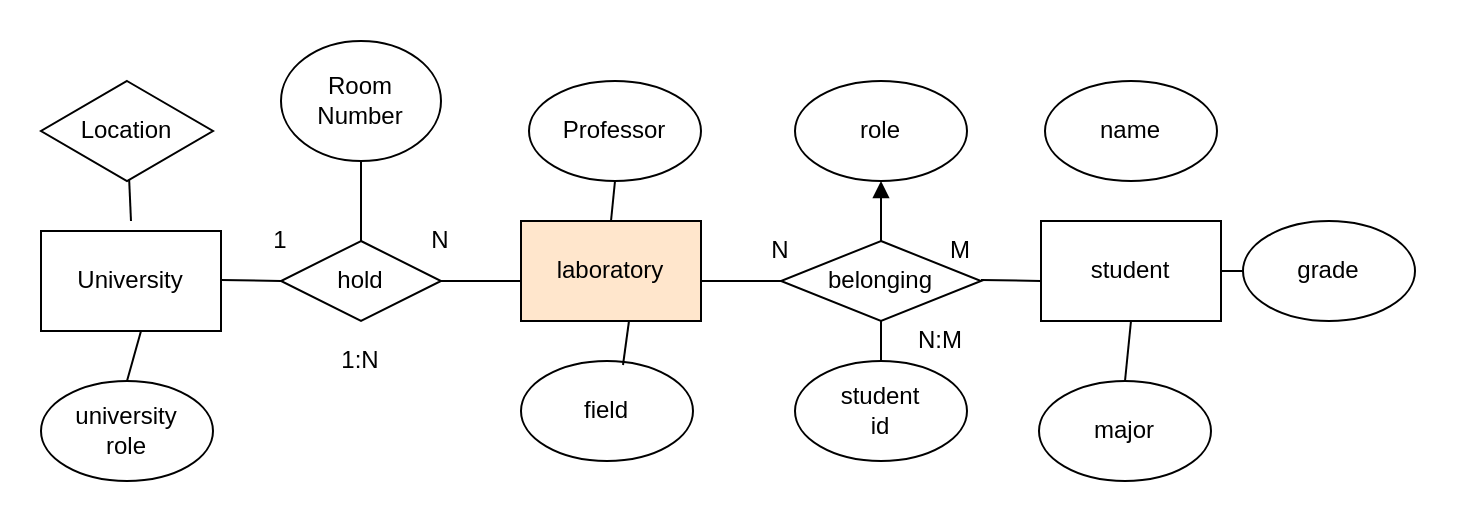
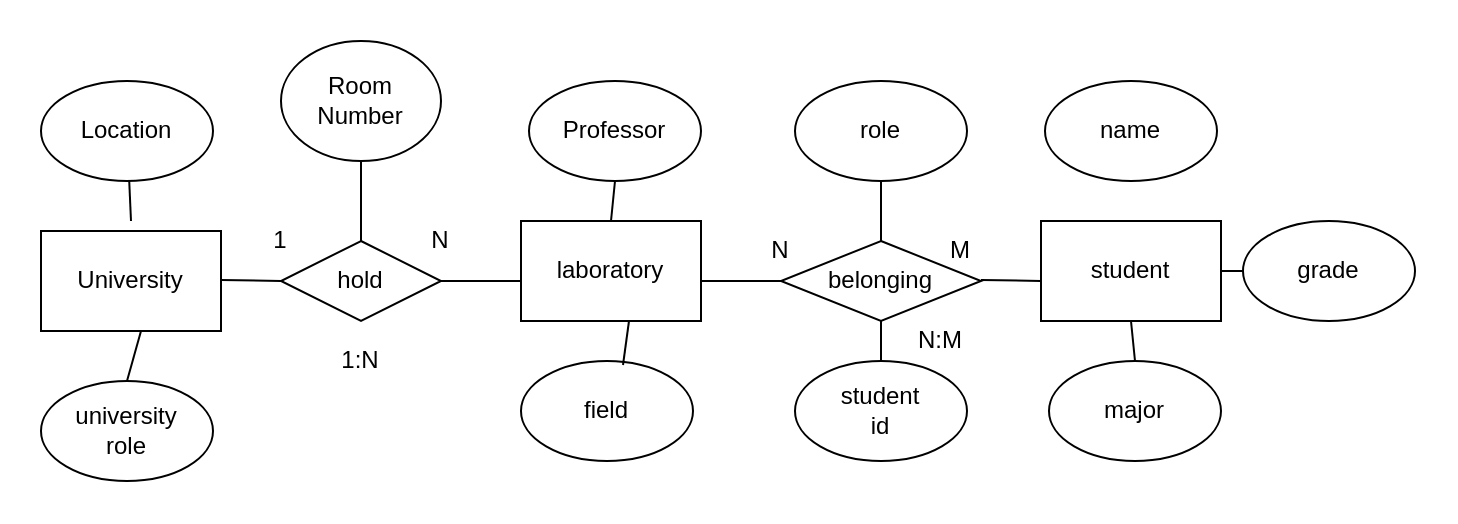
  <mxCell id="0" />
  <mxCell id="1" parent="0" />
- <mxCell id="2" value="laboratory" style="rounded=0;whiteSpace=wrap;html=1;fillColor=#ffe6cc;" vertex="1" parent="1"><mxGeometry x="260" y="110" width="90" height="50" as="geometry" /></mxCell>
+ <mxCell id="2" value="laboratory" style="rounded=0;whiteSpace=wrap;html=1;" vertex="1" parent="1"><mxGeometry x="260" y="110" width="90" height="50" as="geometry" /></mxCell>
  <mxCell id="3" value="" style="endArrow=none;html=1;" edge="1" parent="1"><mxGeometry width="50" height="50" relative="1" as="geometry"><mxPoint x="220" y="140" as="sourcePoint" /><mxPoint x="260" y="140" as="targetPoint" /></mxGeometry></mxCell>
  <mxCell id="4" value="" style="endArrow=none;html=1;" edge="1" parent="1"><mxGeometry width="50" height="50" relative="1" as="geometry"><mxPoint x="350" y="140" as="sourcePoint" /><mxPoint x="390" y="140" as="targetPoint" /></mxGeometry></mxCell>
  <mxCell id="5" value="hold" style="rhombus;whiteSpace=wrap;html=1;" vertex="1" parent="1"><mxGeometry x="140" y="120" width="80" height="40" as="geometry" /></mxCell>
  <mxCell id="6" value="belonging" style="rhombus;whiteSpace=wrap;html=1;" vertex="1" parent="1"><mxGeometry x="390" y="120" width="100" height="40" as="geometry" /></mxCell>
  <mxCell id="7" value="student" style="rounded=0;whiteSpace=wrap;html=1;" vertex="1" parent="1"><mxGeometry x="520" y="110" width="90" height="50" as="geometry" /></mxCell>
  <mxCell id="8" value="" style="endArrow=none;html=1;" edge="1" parent="1"><mxGeometry width="50" height="50" relative="1" as="geometry"><mxPoint x="490" y="139.5" as="sourcePoint" /><mxPoint x="520" y="140" as="targetPoint" /></mxGeometry></mxCell>
  <mxCell id="9" value="University" style="rounded=0;whiteSpace=wrap;html=1;" vertex="1" parent="1"><mxGeometry x="20" y="115" width="90" height="50" as="geometry" /></mxCell>
  <mxCell id="10" value="" style="endArrow=none;html=1;" edge="1" parent="1"><mxGeometry width="50" height="50" relative="1" as="geometry"><mxPoint x="110" y="139.5" as="sourcePoint" /><mxPoint x="140" y="140" as="targetPoint" /></mxGeometry></mxCell>
  <mxCell id="11" value="Room Number" style="ellipse;whiteSpace=wrap;html=1;" vertex="1" parent="1"><mxGeometry x="140" y="20" width="80" height="60" as="geometry" /></mxCell>
  <mxCell id="12" value="university&lt;br&gt;role" style="ellipse;whiteSpace=wrap;html=1;" vertex="1" parent="1"><mxGeometry x="20" y="190" width="86" height="50" as="geometry" /></mxCell>
- <mxCell id="13" value="Location" style="rhombus;whiteSpace=wrap;html=1;" vertex="1" parent="1"><mxGeometry x="20" y="40" width="86" height="50" as="geometry" /></mxCell>
+ <mxCell id="13" value="Location" style="ellipse;whiteSpace=wrap;html=1;" vertex="1" parent="1"><mxGeometry x="20" y="40" width="86" height="50" as="geometry" /></mxCell>
  <mxCell id="14" value="Professor" style="ellipse;whiteSpace=wrap;html=1;" vertex="1" parent="1"><mxGeometry x="264" y="40" width="86" height="50" as="geometry" /></mxCell>
  <mxCell id="15" value="name" style="ellipse;whiteSpace=wrap;html=1;" vertex="1" parent="1"><mxGeometry x="522" y="40" width="86" height="50" as="geometry" /></mxCell>
  <mxCell id="16" value="role" style="ellipse;whiteSpace=wrap;html=1;" vertex="1" parent="1"><mxGeometry x="397" y="40" width="86" height="50" as="geometry" /></mxCell>
  <mxCell id="17" value="student&lt;br&gt;id" style="ellipse;whiteSpace=wrap;html=1;" vertex="1" parent="1"><mxGeometry x="397" y="180" width="86" height="50" as="geometry" /></mxCell>
  <mxCell id="18" value="field" style="ellipse;whiteSpace=wrap;html=1;" vertex="1" parent="1"><mxGeometry x="260" y="180" width="86" height="50" as="geometry" /></mxCell>
- <mxCell id="19" value="major" style="ellipse;whiteSpace=wrap;html=1;" vertex="1" parent="1"><mxGeometry x="519" y="190" width="86" height="50" as="geometry" /></mxCell>
+ <mxCell id="19" value="major" style="ellipse;whiteSpace=wrap;html=1;" vertex="1" parent="1"><mxGeometry x="524" y="180" width="86" height="50" as="geometry" /></mxCell>
  <mxCell id="20" value="" style="endArrow=none;html=1;exitX=0.5;exitY=0;exitDx=0;exitDy=0;entryX=0.5;entryY=1;entryDx=0;entryDy=0;" edge="1" parent="1" source="17" target="6"><mxGeometry width="50" height="50" relative="1" as="geometry"><mxPoint x="360" y="200" as="sourcePoint" /><mxPoint x="410" y="150" as="targetPoint" /></mxGeometry></mxCell>
  <mxCell id="21" value="" style="endArrow=none;html=1;exitX=0.5;exitY=0;exitDx=0;exitDy=0;entryX=0.5;entryY=1;entryDx=0;entryDy=0;" edge="1" parent="1" source="19" target="7"><mxGeometry width="50" height="50" relative="1" as="geometry"><mxPoint x="450" y="190" as="sourcePoint" /><mxPoint x="450" y="170" as="targetPoint" /></mxGeometry></mxCell>
  <mxCell id="22" value="" style="endArrow=none;html=1;exitX=0.593;exitY=0.04;exitDx=0;exitDy=0;exitPerimeter=0;" edge="1" parent="1" source="18"><mxGeometry width="50" height="50" relative="1" as="geometry"><mxPoint x="264" y="210" as="sourcePoint" /><mxPoint x="314" y="160" as="targetPoint" /></mxGeometry></mxCell>
  <mxCell id="23" value="" style="endArrow=none;html=1;exitX=0.5;exitY=0;exitDx=0;exitDy=0;" edge="1" parent="1" source="12"><mxGeometry width="50" height="50" relative="1" as="geometry"><mxPoint x="20" y="215" as="sourcePoint" /><mxPoint x="70" y="165" as="targetPoint" /></mxGeometry></mxCell>
  <mxCell id="24" value="" style="endArrow=none;html=1;" edge="1" parent="1" target="13"><mxGeometry width="50" height="50" relative="1" as="geometry"><mxPoint x="65" y="110" as="sourcePoint" /><mxPoint x="80" y="175" as="targetPoint" /></mxGeometry></mxCell>
  <mxCell id="25" value="" style="endArrow=none;html=1;entryX=0.5;entryY=1;entryDx=0;entryDy=0;exitX=0.5;exitY=0;exitDx=0;exitDy=0;" edge="1" parent="1" source="5" target="11"><mxGeometry width="50" height="50" relative="1" as="geometry"><mxPoint x="360" y="200" as="sourcePoint" /><mxPoint x="410" y="150" as="targetPoint" /></mxGeometry></mxCell>
  <mxCell id="26" value="" style="endArrow=none;html=1;entryX=0.5;entryY=1;entryDx=0;entryDy=0;exitX=0.5;exitY=0;exitDx=0;exitDy=0;" edge="1" parent="1" source="2" target="14"><mxGeometry width="50" height="50" relative="1" as="geometry"><mxPoint x="190" y="130" as="sourcePoint" /><mxPoint x="190" y="90" as="targetPoint" /></mxGeometry></mxCell>
- <mxCell id="27" value="" style="endArrow=block;html=1;entryX=0.5;entryY=1;entryDx=0;entryDy=0;exitX=0.5;exitY=0;exitDx=0;exitDy=0;" edge="1" parent="1" source="6" target="16"><mxGeometry width="50" height="50" relative="1" as="geometry"><mxPoint x="315" y="120" as="sourcePoint" /><mxPoint x="317" y="100" as="targetPoint" /></mxGeometry></mxCell>
+ <mxCell id="27" value="" style="endArrow=none;html=1;entryX=0.5;entryY=1;entryDx=0;entryDy=0;exitX=0.5;exitY=0;exitDx=0;exitDy=0;" edge="1" parent="1" source="6" target="16"><mxGeometry width="50" height="50" relative="1" as="geometry"><mxPoint x="315" y="120" as="sourcePoint" /><mxPoint x="317" y="100" as="targetPoint" /></mxGeometry></mxCell>
  <mxCell id="28" value="grade" style="ellipse;whiteSpace=wrap;html=1;" vertex="1" parent="1"><mxGeometry x="621" y="110" width="86" height="50" as="geometry" /></mxCell>
  <mxCell id="29" value="" style="endArrow=none;html=1;entryX=0;entryY=0.5;entryDx=0;entryDy=0;" edge="1" parent="1" target="28"><mxGeometry width="50" height="50" relative="1" as="geometry"><mxPoint x="610" y="135" as="sourcePoint" /><mxPoint x="450" y="150" as="targetPoint" /></mxGeometry></mxCell>
  <mxCell id="30" value="1:N" style="text;html=1;strokeColor=none;fillColor=none;align=center;verticalAlign=middle;whiteSpace=wrap;rounded=0;" vertex="1" parent="1"><mxGeometry x="160" y="170" width="40" height="20" as="geometry" /></mxCell>
  <mxCell id="31" value="N:M" style="text;html=1;strokeColor=none;fillColor=none;align=center;verticalAlign=middle;whiteSpace=wrap;rounded=0;" vertex="1" parent="1"><mxGeometry x="450" y="160" width="40" height="20" as="geometry" /></mxCell>
  <mxCell id="32" value="N" style="text;html=1;strokeColor=none;fillColor=none;align=center;verticalAlign=middle;whiteSpace=wrap;rounded=0;" vertex="1" parent="1"><mxGeometry x="370" y="115" width="40" height="20" as="geometry" /></mxCell>
  <mxCell id="33" value="M" style="text;html=1;strokeColor=none;fillColor=none;align=center;verticalAlign=middle;whiteSpace=wrap;rounded=0;" vertex="1" parent="1"><mxGeometry x="460" y="115" width="40" height="20" as="geometry" /></mxCell>
  <mxCell id="34" value="1" style="text;html=1;strokeColor=none;fillColor=none;align=center;verticalAlign=middle;whiteSpace=wrap;rounded=0;" vertex="1" parent="1"><mxGeometry x="120" y="110" width="40" height="20" as="geometry" /></mxCell>
  <mxCell id="35" value="N" style="text;html=1;strokeColor=none;fillColor=none;align=center;verticalAlign=middle;whiteSpace=wrap;rounded=0;" vertex="1" parent="1"><mxGeometry x="200" y="110" width="40" height="20" as="geometry" /></mxCell>
